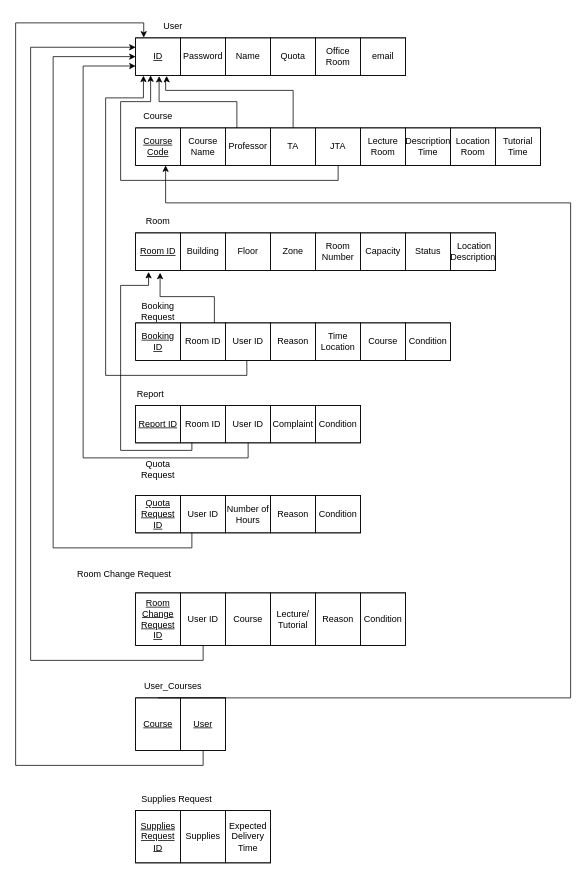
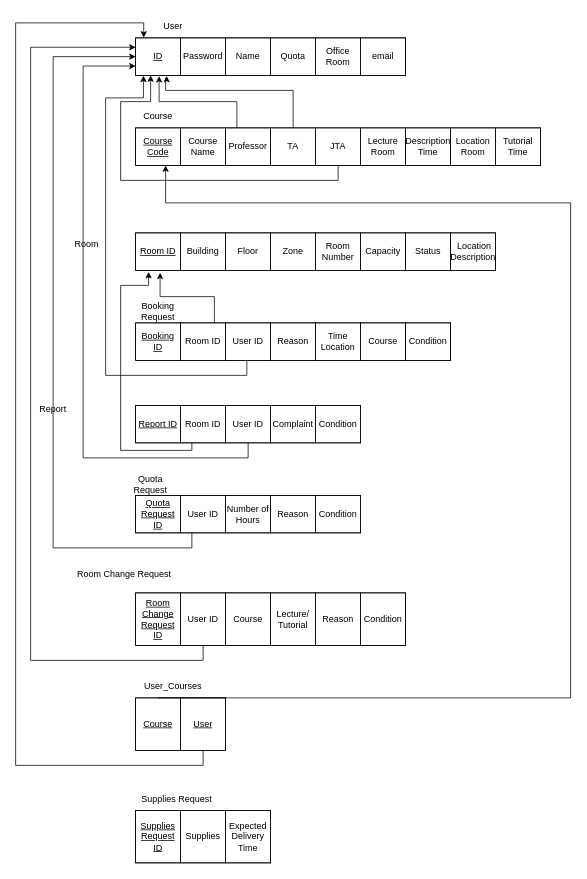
  <mxCell id="0" />
  <mxCell id="1" parent="0" />
  <mxCell id="2" value="" style="childLayout=tableLayout;recursiveResize=0;shadow=0;fillColor=none;" vertex="1" parent="1"><mxGeometry x="180" y="170" width="540" height="50" as="geometry" /></mxCell>
  <mxCell id="3" value="" style="shape=tableRow;horizontal=0;startSize=0;swimlaneHead=0;swimlaneBody=0;top=0;left=0;bottom=0;right=0;dropTarget=0;collapsible=0;recursiveResize=0;expand=0;fontStyle=0;fillColor=none;strokeColor=inherit;" vertex="1" parent="2"><mxGeometry width="540" height="50" as="geometry" /></mxCell>
  <mxCell id="4" value="&lt;u&gt;Course Code&lt;/u&gt;" style="connectable=0;recursiveResize=0;strokeColor=inherit;fillColor=none;align=center;whiteSpace=wrap;html=1;" vertex="1" parent="3"><mxGeometry width="60" height="50" as="geometry"><mxRectangle width="60" height="50" as="alternateBounds" /></mxGeometry></mxCell>
  <mxCell id="5" value="Course Name" style="connectable=0;recursiveResize=0;strokeColor=inherit;fillColor=none;align=center;whiteSpace=wrap;html=1;" vertex="1" parent="3"><mxGeometry x="60" width="60" height="50" as="geometry"><mxRectangle width="60" height="50" as="alternateBounds" /></mxGeometry></mxCell>
  <mxCell id="6" value="Professor" style="connectable=0;recursiveResize=0;strokeColor=inherit;fillColor=none;align=center;whiteSpace=wrap;html=1;" vertex="1" parent="3"><mxGeometry x="120" width="60" height="50" as="geometry"><mxRectangle width="60" height="50" as="alternateBounds" /></mxGeometry></mxCell>
  <mxCell id="7" value="TA" style="connectable=0;recursiveResize=0;strokeColor=inherit;fillColor=none;align=center;whiteSpace=wrap;html=1;" vertex="1" parent="3"><mxGeometry x="180" width="60" height="50" as="geometry"><mxRectangle width="60" height="50" as="alternateBounds" /></mxGeometry></mxCell>
  <mxCell id="8" value="JTA" style="connectable=0;recursiveResize=0;strokeColor=inherit;fillColor=none;align=center;whiteSpace=wrap;html=1;" vertex="1" parent="3"><mxGeometry x="240" width="60" height="50" as="geometry"><mxRectangle width="60" height="50" as="alternateBounds" /></mxGeometry></mxCell>
  <mxCell id="9" value="Lecture Room" style="connectable=0;recursiveResize=0;strokeColor=inherit;fillColor=none;align=center;whiteSpace=wrap;html=1;" vertex="1" parent="3"><mxGeometry x="300" width="60" height="50" as="geometry"><mxRectangle width="60" height="50" as="alternateBounds" /></mxGeometry></mxCell>
  <mxCell id="10" value="Description Time" style="connectable=0;recursiveResize=0;strokeColor=inherit;fillColor=none;align=center;whiteSpace=wrap;html=1;" vertex="1" parent="3"><mxGeometry x="360" width="60" height="50" as="geometry"><mxRectangle width="60" height="50" as="alternateBounds" /></mxGeometry></mxCell>
  <mxCell id="11" value="Location Room" style="connectable=0;recursiveResize=0;strokeColor=inherit;fillColor=none;align=center;whiteSpace=wrap;html=1;" vertex="1" parent="3"><mxGeometry x="420" width="60" height="50" as="geometry"><mxRectangle width="60" height="50" as="alternateBounds" /></mxGeometry></mxCell>
  <mxCell id="12" value="Tutorial Time" style="connectable=0;recursiveResize=0;strokeColor=inherit;fillColor=none;align=center;whiteSpace=wrap;html=1;" vertex="1" parent="3"><mxGeometry x="480" width="60" height="50" as="geometry"><mxRectangle width="60" height="50" as="alternateBounds" /></mxGeometry></mxCell>
  <mxCell id="13" value="" style="childLayout=tableLayout;recursiveResize=0;shadow=0;fillColor=none;" vertex="1" parent="1"><mxGeometry x="180" y="50" width="360" height="50" as="geometry" /></mxCell>
  <mxCell id="14" value="" style="shape=tableRow;horizontal=0;startSize=0;swimlaneHead=0;swimlaneBody=0;top=0;left=0;bottom=0;right=0;dropTarget=0;collapsible=0;recursiveResize=0;expand=0;fontStyle=0;fillColor=none;strokeColor=inherit;" vertex="1" parent="13"><mxGeometry width="360" height="50" as="geometry" /></mxCell>
  <mxCell id="15" value="&lt;u&gt;ID&lt;/u&gt;" style="connectable=0;recursiveResize=0;strokeColor=inherit;fillColor=none;align=center;whiteSpace=wrap;html=1;" vertex="1" parent="14"><mxGeometry width="60" height="50" as="geometry"><mxRectangle width="60" height="50" as="alternateBounds" /></mxGeometry></mxCell>
  <mxCell id="16" value="Password" style="connectable=0;recursiveResize=0;strokeColor=inherit;fillColor=none;align=center;whiteSpace=wrap;html=1;" vertex="1" parent="14"><mxGeometry x="60" width="60" height="50" as="geometry"><mxRectangle width="60" height="50" as="alternateBounds" /></mxGeometry></mxCell>
  <mxCell id="17" value="Name" style="connectable=0;recursiveResize=0;strokeColor=inherit;fillColor=none;align=center;whiteSpace=wrap;html=1;" vertex="1" parent="14"><mxGeometry x="120" width="60" height="50" as="geometry"><mxRectangle width="60" height="50" as="alternateBounds" /></mxGeometry></mxCell>
  <mxCell id="18" value="Quota" style="connectable=0;recursiveResize=0;strokeColor=inherit;fillColor=none;align=center;whiteSpace=wrap;html=1;" vertex="1" parent="14"><mxGeometry x="180" width="60" height="50" as="geometry"><mxRectangle width="60" height="50" as="alternateBounds" /></mxGeometry></mxCell>
  <mxCell id="19" value="Office Room" style="connectable=0;recursiveResize=0;strokeColor=inherit;fillColor=none;align=center;whiteSpace=wrap;html=1;" vertex="1" parent="14"><mxGeometry x="240" width="60" height="50" as="geometry"><mxRectangle width="60" height="50" as="alternateBounds" /></mxGeometry></mxCell>
  <mxCell id="20" value="email" style="connectable=0;recursiveResize=0;strokeColor=inherit;fillColor=none;align=center;whiteSpace=wrap;html=1;" vertex="1" parent="14"><mxGeometry x="300" width="60" height="50" as="geometry"><mxRectangle width="60" height="50" as="alternateBounds" /></mxGeometry></mxCell>
  <mxCell id="21" value="" style="childLayout=tableLayout;recursiveResize=0;shadow=0;fillColor=none;" vertex="1" parent="1"><mxGeometry x="180" y="310" width="480" height="50" as="geometry" /></mxCell>
  <mxCell id="22" value="" style="shape=tableRow;horizontal=0;startSize=0;swimlaneHead=0;swimlaneBody=0;top=0;left=0;bottom=0;right=0;dropTarget=0;collapsible=0;recursiveResize=0;expand=0;fontStyle=0;fillColor=none;strokeColor=inherit;" vertex="1" parent="21"><mxGeometry width="480" height="50" as="geometry" /></mxCell>
  <mxCell id="23" value="&lt;u&gt;Room ID&lt;/u&gt;" style="connectable=0;recursiveResize=0;strokeColor=inherit;fillColor=none;align=center;whiteSpace=wrap;html=1;" vertex="1" parent="22"><mxGeometry width="60" height="50" as="geometry"><mxRectangle width="60" height="50" as="alternateBounds" /></mxGeometry></mxCell>
  <mxCell id="24" value="Building" style="connectable=0;recursiveResize=0;strokeColor=inherit;fillColor=none;align=center;whiteSpace=wrap;html=1;" vertex="1" parent="22"><mxGeometry x="60" width="60" height="50" as="geometry"><mxRectangle width="60" height="50" as="alternateBounds" /></mxGeometry></mxCell>
  <mxCell id="25" value="Floor" style="connectable=0;recursiveResize=0;strokeColor=inherit;fillColor=none;align=center;whiteSpace=wrap;html=1;" vertex="1" parent="22"><mxGeometry x="120" width="60" height="50" as="geometry"><mxRectangle width="60" height="50" as="alternateBounds" /></mxGeometry></mxCell>
  <mxCell id="26" value="Zone" style="connectable=0;recursiveResize=0;strokeColor=inherit;fillColor=none;align=center;whiteSpace=wrap;html=1;" vertex="1" parent="22"><mxGeometry x="180" width="60" height="50" as="geometry"><mxRectangle width="60" height="50" as="alternateBounds" /></mxGeometry></mxCell>
  <mxCell id="27" value="Room Number" style="connectable=0;recursiveResize=0;strokeColor=inherit;fillColor=none;align=center;whiteSpace=wrap;html=1;" vertex="1" parent="22"><mxGeometry x="240" width="60" height="50" as="geometry"><mxRectangle width="60" height="50" as="alternateBounds" /></mxGeometry></mxCell>
  <mxCell id="28" value="Capacity" style="connectable=0;recursiveResize=0;strokeColor=inherit;fillColor=none;align=center;whiteSpace=wrap;html=1;" vertex="1" parent="22"><mxGeometry x="300" width="60" height="50" as="geometry"><mxRectangle width="60" height="50" as="alternateBounds" /></mxGeometry></mxCell>
  <mxCell id="29" value="Status" style="connectable=0;recursiveResize=0;strokeColor=inherit;fillColor=none;align=center;whiteSpace=wrap;html=1;" vertex="1" parent="22"><mxGeometry x="360" width="60" height="50" as="geometry"><mxRectangle width="60" height="50" as="alternateBounds" /></mxGeometry></mxCell>
  <mxCell id="30" value="&amp;nbsp;Location Description" style="connectable=0;recursiveResize=0;strokeColor=inherit;fillColor=none;align=center;whiteSpace=wrap;html=1;" vertex="1" parent="22"><mxGeometry x="420" width="60" height="50" as="geometry"><mxRectangle width="60" height="50" as="alternateBounds" /></mxGeometry></mxCell>
  <mxCell id="31" value="" style="childLayout=tableLayout;recursiveResize=0;shadow=0;fillColor=none;" vertex="1" parent="1"><mxGeometry x="180" y="430" width="420" height="50" as="geometry" /></mxCell>
  <mxCell id="32" value="" style="shape=tableRow;horizontal=0;startSize=0;swimlaneHead=0;swimlaneBody=0;top=0;left=0;bottom=0;right=0;dropTarget=0;collapsible=0;recursiveResize=0;expand=0;fontStyle=0;fillColor=none;strokeColor=inherit;" vertex="1" parent="31"><mxGeometry width="420" height="50" as="geometry" /></mxCell>
  <mxCell id="33" value="&lt;u&gt;Booking ID&lt;/u&gt;" style="connectable=0;recursiveResize=0;strokeColor=inherit;fillColor=none;align=center;whiteSpace=wrap;html=1;" vertex="1" parent="32"><mxGeometry width="60" height="50" as="geometry"><mxRectangle width="60" height="50" as="alternateBounds" /></mxGeometry></mxCell>
  <mxCell id="34" value="Room ID" style="connectable=0;recursiveResize=0;strokeColor=inherit;fillColor=none;align=center;whiteSpace=wrap;html=1;" vertex="1" parent="32"><mxGeometry x="60" width="60" height="50" as="geometry"><mxRectangle width="60" height="50" as="alternateBounds" /></mxGeometry></mxCell>
  <mxCell id="35" value="User ID" style="connectable=0;recursiveResize=0;strokeColor=inherit;fillColor=none;align=center;whiteSpace=wrap;html=1;" vertex="1" parent="32"><mxGeometry x="120" width="60" height="50" as="geometry"><mxRectangle width="60" height="50" as="alternateBounds" /></mxGeometry></mxCell>
  <mxCell id="36" value="Reason" style="connectable=0;recursiveResize=0;strokeColor=inherit;fillColor=none;align=center;whiteSpace=wrap;html=1;" vertex="1" parent="32"><mxGeometry x="180" width="60" height="50" as="geometry"><mxRectangle width="60" height="50" as="alternateBounds" /></mxGeometry></mxCell>
  <mxCell id="37" value="Time Location" style="connectable=0;recursiveResize=0;strokeColor=inherit;fillColor=none;align=center;whiteSpace=wrap;html=1;" vertex="1" parent="32"><mxGeometry x="240" width="60" height="50" as="geometry"><mxRectangle width="60" height="50" as="alternateBounds" /></mxGeometry></mxCell>
  <mxCell id="38" value="Course" style="connectable=0;recursiveResize=0;strokeColor=inherit;fillColor=none;align=center;whiteSpace=wrap;html=1;" vertex="1" parent="32"><mxGeometry x="300" width="60" height="50" as="geometry"><mxRectangle width="60" height="50" as="alternateBounds" /></mxGeometry></mxCell>
  <mxCell id="39" value="Condition" style="connectable=0;recursiveResize=0;strokeColor=inherit;fillColor=none;align=center;whiteSpace=wrap;html=1;" vertex="1" parent="32"><mxGeometry x="360" width="60" height="50" as="geometry"><mxRectangle width="60" height="50" as="alternateBounds" /></mxGeometry></mxCell>
  <mxCell id="40" value="" style="childLayout=tableLayout;recursiveResize=0;shadow=0;fillColor=none;" vertex="1" parent="1"><mxGeometry x="180" y="540" width="300" height="50" as="geometry" /></mxCell>
  <mxCell id="41" value="" style="shape=tableRow;horizontal=0;startSize=0;swimlaneHead=0;swimlaneBody=0;top=0;left=0;bottom=0;right=0;dropTarget=0;collapsible=0;recursiveResize=0;expand=0;fontStyle=0;fillColor=none;strokeColor=inherit;" vertex="1" parent="40"><mxGeometry width="300" height="50" as="geometry" /></mxCell>
  <mxCell id="42" value="&lt;u&gt;Report ID&lt;/u&gt;" style="connectable=0;recursiveResize=0;strokeColor=inherit;fillColor=none;align=center;whiteSpace=wrap;html=1;" vertex="1" parent="41"><mxGeometry width="60" height="50" as="geometry"><mxRectangle width="60" height="50" as="alternateBounds" /></mxGeometry></mxCell>
  <mxCell id="43" value="Room ID" style="connectable=0;recursiveResize=0;strokeColor=inherit;fillColor=none;align=center;whiteSpace=wrap;html=1;" vertex="1" parent="41"><mxGeometry x="60" width="60" height="50" as="geometry"><mxRectangle width="60" height="50" as="alternateBounds" /></mxGeometry></mxCell>
  <mxCell id="44" value="User ID" style="connectable=0;recursiveResize=0;strokeColor=inherit;fillColor=none;align=center;whiteSpace=wrap;html=1;" vertex="1" parent="41"><mxGeometry x="120" width="60" height="50" as="geometry"><mxRectangle width="60" height="50" as="alternateBounds" /></mxGeometry></mxCell>
  <mxCell id="45" value="Complaint" style="connectable=0;recursiveResize=0;strokeColor=inherit;fillColor=none;align=center;whiteSpace=wrap;html=1;" vertex="1" parent="41"><mxGeometry x="180" width="60" height="50" as="geometry"><mxRectangle width="60" height="50" as="alternateBounds" /></mxGeometry></mxCell>
  <mxCell id="46" value="Condition" style="connectable=0;recursiveResize=0;strokeColor=inherit;fillColor=none;align=center;whiteSpace=wrap;html=1;" vertex="1" parent="41"><mxGeometry x="240" width="60" height="50" as="geometry"><mxRectangle width="60" height="50" as="alternateBounds" /></mxGeometry></mxCell>
  <mxCell id="47" value="" style="childLayout=tableLayout;recursiveResize=0;shadow=0;fillColor=none;" vertex="1" parent="1"><mxGeometry x="180" y="660" width="300" height="50" as="geometry" /></mxCell>
  <mxCell id="48" value="" style="shape=tableRow;horizontal=0;startSize=0;swimlaneHead=0;swimlaneBody=0;top=0;left=0;bottom=0;right=0;dropTarget=0;collapsible=0;recursiveResize=0;expand=0;fontStyle=0;fillColor=none;strokeColor=inherit;" vertex="1" parent="47"><mxGeometry width="300" height="50" as="geometry" /></mxCell>
  <mxCell id="49" value="&lt;u&gt;Quota Request ID&lt;/u&gt;" style="connectable=0;recursiveResize=0;strokeColor=inherit;fillColor=none;align=center;whiteSpace=wrap;html=1;" vertex="1" parent="48"><mxGeometry width="60" height="50" as="geometry"><mxRectangle width="60" height="50" as="alternateBounds" /></mxGeometry></mxCell>
  <mxCell id="50" value="User ID" style="connectable=0;recursiveResize=0;strokeColor=inherit;fillColor=none;align=center;whiteSpace=wrap;html=1;" vertex="1" parent="48"><mxGeometry x="60" width="60" height="50" as="geometry"><mxRectangle width="60" height="50" as="alternateBounds" /></mxGeometry></mxCell>
  <mxCell id="51" value="Number of Hours" style="connectable=0;recursiveResize=0;strokeColor=inherit;fillColor=none;align=center;whiteSpace=wrap;html=1;" vertex="1" parent="48"><mxGeometry x="120" width="60" height="50" as="geometry"><mxRectangle width="60" height="50" as="alternateBounds" /></mxGeometry></mxCell>
  <mxCell id="52" value="Reason" style="connectable=0;recursiveResize=0;strokeColor=inherit;fillColor=none;align=center;whiteSpace=wrap;html=1;" vertex="1" parent="48"><mxGeometry x="180" width="60" height="50" as="geometry"><mxRectangle width="60" height="50" as="alternateBounds" /></mxGeometry></mxCell>
  <mxCell id="53" value="Condition" style="connectable=0;recursiveResize=0;strokeColor=inherit;fillColor=none;align=center;whiteSpace=wrap;html=1;" vertex="1" parent="48"><mxGeometry x="240" width="60" height="50" as="geometry"><mxRectangle width="60" height="50" as="alternateBounds" /></mxGeometry></mxCell>
  <mxCell id="54" value="" style="childLayout=tableLayout;recursiveResize=0;shadow=0;fillColor=none;" vertex="1" parent="1"><mxGeometry x="180" y="790" width="360" height="70" as="geometry" /></mxCell>
  <mxCell id="55" value="" style="shape=tableRow;horizontal=0;startSize=0;swimlaneHead=0;swimlaneBody=0;top=0;left=0;bottom=0;right=0;dropTarget=0;collapsible=0;recursiveResize=0;expand=0;fontStyle=0;fillColor=none;strokeColor=inherit;" vertex="1" parent="54"><mxGeometry width="360" height="70" as="geometry" /></mxCell>
  <mxCell id="56" value="&lt;u&gt;Room Change Request ID&lt;/u&gt;" style="connectable=0;recursiveResize=0;strokeColor=inherit;fillColor=none;align=center;whiteSpace=wrap;html=1;" vertex="1" parent="55"><mxGeometry width="60" height="70" as="geometry"><mxRectangle width="60" height="70" as="alternateBounds" /></mxGeometry></mxCell>
  <mxCell id="57" value="User ID" style="connectable=0;recursiveResize=0;strokeColor=inherit;fillColor=none;align=center;whiteSpace=wrap;html=1;" vertex="1" parent="55"><mxGeometry x="60" width="60" height="70" as="geometry"><mxRectangle width="60" height="70" as="alternateBounds" /></mxGeometry></mxCell>
  <mxCell id="58" value="Course" style="connectable=0;recursiveResize=0;strokeColor=inherit;fillColor=none;align=center;whiteSpace=wrap;html=1;" vertex="1" parent="55"><mxGeometry x="120" width="60" height="70" as="geometry"><mxRectangle width="60" height="70" as="alternateBounds" /></mxGeometry></mxCell>
  <mxCell id="59" value="Lecture/ Tutorial" style="connectable=0;recursiveResize=0;strokeColor=inherit;fillColor=none;align=center;whiteSpace=wrap;html=1;" vertex="1" parent="55"><mxGeometry x="180" width="60" height="70" as="geometry"><mxRectangle width="60" height="70" as="alternateBounds" /></mxGeometry></mxCell>
  <mxCell id="60" value="Reason" style="connectable=0;recursiveResize=0;strokeColor=inherit;fillColor=none;align=center;whiteSpace=wrap;html=1;" vertex="1" parent="55"><mxGeometry x="240" width="60" height="70" as="geometry"><mxRectangle width="60" height="70" as="alternateBounds" /></mxGeometry></mxCell>
  <mxCell id="61" value="Condition" style="connectable=0;recursiveResize=0;strokeColor=inherit;fillColor=none;align=center;whiteSpace=wrap;html=1;" vertex="1" parent="55"><mxGeometry x="300" width="60" height="70" as="geometry"><mxRectangle width="60" height="70" as="alternateBounds" /></mxGeometry></mxCell>
  <mxCell id="62" value="" style="childLayout=tableLayout;recursiveResize=0;shadow=0;fillColor=none;" vertex="1" parent="1"><mxGeometry x="180" y="930" width="120" height="70" as="geometry" /></mxCell>
  <mxCell id="63" value="" style="shape=tableRow;horizontal=0;startSize=0;swimlaneHead=0;swimlaneBody=0;top=0;left=0;bottom=0;right=0;dropTarget=0;collapsible=0;recursiveResize=0;expand=0;fontStyle=0;fillColor=none;strokeColor=inherit;" vertex="1" parent="62"><mxGeometry width="120" height="70" as="geometry" /></mxCell>
  <mxCell id="64" value="&lt;u&gt;Course&lt;/u&gt;" style="connectable=0;recursiveResize=0;strokeColor=inherit;fillColor=none;align=center;whiteSpace=wrap;html=1;" vertex="1" parent="63"><mxGeometry width="60" height="70" as="geometry"><mxRectangle width="60" height="70" as="alternateBounds" /></mxGeometry></mxCell>
  <mxCell id="65" value="&lt;u&gt;User&lt;/u&gt;" style="connectable=0;recursiveResize=0;strokeColor=inherit;fillColor=none;align=center;whiteSpace=wrap;html=1;" vertex="1" parent="63"><mxGeometry x="60" width="60" height="70" as="geometry"><mxRectangle width="60" height="70" as="alternateBounds" /></mxGeometry></mxCell>
  <mxCell id="66" value="" style="childLayout=tableLayout;recursiveResize=0;shadow=0;fillColor=none;" vertex="1" parent="1"><mxGeometry x="180" y="1080" width="180" height="70" as="geometry" /></mxCell>
  <mxCell id="67" value="" style="shape=tableRow;horizontal=0;startSize=0;swimlaneHead=0;swimlaneBody=0;top=0;left=0;bottom=0;right=0;dropTarget=0;collapsible=0;recursiveResize=0;expand=0;fontStyle=0;fillColor=none;strokeColor=inherit;" vertex="1" parent="66"><mxGeometry width="180" height="70" as="geometry" /></mxCell>
  <mxCell id="68" value="&lt;u&gt;Supplies Request ID&lt;/u&gt;" style="connectable=0;recursiveResize=0;strokeColor=inherit;fillColor=none;align=center;whiteSpace=wrap;html=1;" vertex="1" parent="67"><mxGeometry width="60" height="70" as="geometry"><mxRectangle width="60" height="70" as="alternateBounds" /></mxGeometry></mxCell>
  <mxCell id="69" value="Supplies" style="connectable=0;recursiveResize=0;strokeColor=inherit;fillColor=none;align=center;whiteSpace=wrap;html=1;" vertex="1" parent="67"><mxGeometry x="60" width="60" height="70" as="geometry"><mxRectangle width="60" height="70" as="alternateBounds" /></mxGeometry></mxCell>
  <mxCell id="70" value="Expected Delivery Time" style="connectable=0;recursiveResize=0;strokeColor=inherit;fillColor=none;align=center;whiteSpace=wrap;html=1;" vertex="1" parent="67"><mxGeometry x="120" width="60" height="70" as="geometry"><mxRectangle width="60" height="70" as="alternateBounds" /></mxGeometry></mxCell>
  <mxCell id="71" style="edgeStyle=orthogonalEdgeStyle;rounded=0;orthogonalLoop=1;jettySize=auto;html=1;exitX=0.5;exitY=1;exitDx=0;exitDy=0;" edge="1" parent="1" source="3"><mxGeometry relative="1" as="geometry"><mxPoint x="200" y="100" as="targetPoint" /><Array as="points"><mxPoint x="450" y="240" /><mxPoint x="160" y="240" /><mxPoint x="160" y="135" /><mxPoint x="200" y="135" /><mxPoint x="200" y="101" /><mxPoint x="200" y="101" /></Array></mxGeometry></mxCell>
  <mxCell id="72" style="edgeStyle=orthogonalEdgeStyle;rounded=0;orthogonalLoop=1;jettySize=auto;html=1;exitX=0.353;exitY=1.01;exitDx=0;exitDy=0;exitPerimeter=0;entryX=0.029;entryY=1.007;entryDx=0;entryDy=0;entryPerimeter=0;" edge="1" parent="1" source="32" target="14"><mxGeometry relative="1" as="geometry"><mxPoint x="285.189" y="520" as="targetPoint" /><Array as="points"><mxPoint x="328" y="500" /><mxPoint x="140" y="500" /><mxPoint x="140" y="130" /><mxPoint x="190" y="130" /><mxPoint x="190" y="100" /></Array></mxGeometry></mxCell>
  <mxCell id="73" style="edgeStyle=orthogonalEdgeStyle;rounded=0;orthogonalLoop=1;jettySize=auto;html=1;exitX=0.5;exitY=1;exitDx=0;exitDy=0;entryX=0;entryY=0.75;entryDx=0;entryDy=0;" edge="1" parent="1" source="41" target="14"><mxGeometry relative="1" as="geometry"><Array as="points"><mxPoint x="330" y="610" /><mxPoint x="110" y="610" /><mxPoint x="110" y="88" /></Array></mxGeometry></mxCell>
  <mxCell id="74" style="edgeStyle=orthogonalEdgeStyle;rounded=0;orthogonalLoop=1;jettySize=auto;html=1;exitX=0.25;exitY=1;exitDx=0;exitDy=0;entryX=0;entryY=0.5;entryDx=0;entryDy=0;" edge="1" parent="1" source="48" target="14"><mxGeometry relative="1" as="geometry"><Array as="points"><mxPoint x="255" y="730" /><mxPoint x="70" y="730" /><mxPoint x="70" y="75" /></Array></mxGeometry></mxCell>
  <mxCell id="75" style="edgeStyle=orthogonalEdgeStyle;rounded=0;orthogonalLoop=1;jettySize=auto;html=1;exitX=0.25;exitY=1;exitDx=0;exitDy=0;entryX=0;entryY=0.25;entryDx=0;entryDy=0;" edge="1" parent="1" source="55" target="14"><mxGeometry relative="1" as="geometry"><Array as="points"><mxPoint x="270" y="880" /><mxPoint x="40" y="880" /><mxPoint x="40" y="62" /></Array></mxGeometry></mxCell>
  <mxCell id="76" style="edgeStyle=orthogonalEdgeStyle;rounded=0;orthogonalLoop=1;jettySize=auto;html=1;exitX=0.75;exitY=1;exitDx=0;exitDy=0;entryX=0.03;entryY=-0.007;entryDx=0;entryDy=0;entryPerimeter=0;" edge="1" parent="1" source="63" target="14"><mxGeometry relative="1" as="geometry"><Array as="points"><mxPoint x="270" y="1020" /><mxPoint x="20" y="1020" /><mxPoint x="20" y="30" /><mxPoint x="191" y="30" /></Array></mxGeometry></mxCell>
  <mxCell id="77" style="edgeStyle=orthogonalEdgeStyle;rounded=0;orthogonalLoop=1;jettySize=auto;html=1;exitX=0.25;exitY=0;exitDx=0;exitDy=0;entryX=0.087;entryY=1.018;entryDx=0;entryDy=0;entryPerimeter=0;" edge="1" parent="1" source="3" target="14"><mxGeometry relative="1" as="geometry" /></mxCell>
  <mxCell id="78" style="edgeStyle=orthogonalEdgeStyle;rounded=0;orthogonalLoop=1;jettySize=auto;html=1;entryX=0.115;entryY=1.015;entryDx=0;entryDy=0;entryPerimeter=0;" edge="1" parent="1" target="14"><mxGeometry relative="1" as="geometry"><mxPoint x="390" y="170" as="sourcePoint" /><Array as="points"><mxPoint x="390" y="120" /><mxPoint x="220" y="120" /><mxPoint x="220" y="104" /><mxPoint x="221" y="104" /></Array></mxGeometry></mxCell>
  <mxCell id="79" style="edgeStyle=orthogonalEdgeStyle;rounded=0;orthogonalLoop=1;jettySize=auto;html=1;exitX=0.25;exitY=0;exitDx=0;exitDy=0;entryX=0.068;entryY=1.063;entryDx=0;entryDy=0;entryPerimeter=0;" edge="1" parent="1" source="32" target="22"><mxGeometry relative="1" as="geometry" /></mxCell>
  <mxCell id="80" style="edgeStyle=orthogonalEdgeStyle;rounded=0;orthogonalLoop=1;jettySize=auto;html=1;exitX=0.25;exitY=1;exitDx=0;exitDy=0;entryX=0.036;entryY=1.042;entryDx=0;entryDy=0;entryPerimeter=0;" edge="1" parent="1" source="41" target="22"><mxGeometry relative="1" as="geometry"><Array as="points"><mxPoint x="255" y="600" /><mxPoint x="160" y="600" /><mxPoint x="160" y="380" /><mxPoint x="197" y="380" /></Array></mxGeometry></mxCell>
  <mxCell id="81" style="edgeStyle=orthogonalEdgeStyle;rounded=0;orthogonalLoop=1;jettySize=auto;html=1;exitX=0.25;exitY=0;exitDx=0;exitDy=0;entryX=0.074;entryY=1;entryDx=0;entryDy=0;entryPerimeter=0;" edge="1" parent="1" source="63" target="3"><mxGeometry relative="1" as="geometry"><Array as="points"><mxPoint x="760" y="930" /><mxPoint x="760" y="270" /><mxPoint x="220" y="270" /></Array></mxGeometry></mxCell>
  <mxCell id="82" value="User" style="text;html=1;align=center;verticalAlign=middle;whiteSpace=wrap;rounded=0;" vertex="1" parent="1"><mxGeometry x="200" y="20" width="60" height="30" as="geometry" /></mxCell>
  <mxCell id="83" value="Course" style="text;html=1;align=center;verticalAlign=middle;whiteSpace=wrap;rounded=0;" vertex="1" parent="1"><mxGeometry x="180" y="140" width="60" height="30" as="geometry" /></mxCell>
- <mxCell id="84" value="Room" style="text;html=1;align=center;verticalAlign=middle;whiteSpace=wrap;rounded=0;" vertex="1" parent="1"><mxGeometry x="180" y="280" width="60" height="30" as="geometry" /></mxCell>
+ <mxCell id="84" value="Room" style="text;html=1;align=center;verticalAlign=middle;whiteSpace=wrap;rounded=0;" vertex="1" parent="1"><mxGeometry x="85" y="310" width="60" height="30" as="geometry" /></mxCell>
  <mxCell id="85" value="Booking Request" style="text;html=1;align=center;verticalAlign=middle;whiteSpace=wrap;rounded=0;" vertex="1" parent="1"><mxGeometry x="180" y="400" width="60" height="30" as="geometry" /></mxCell>
- <mxCell id="86" value="Report" style="text;html=1;align=center;verticalAlign=middle;whiteSpace=wrap;rounded=0;" vertex="1" parent="1"><mxGeometry x="170" y="510" width="60" height="30" as="geometry" /></mxCell>
- <mxCell id="87" value="Quota Request" style="text;html=1;align=center;verticalAlign=middle;whiteSpace=wrap;rounded=0;" vertex="1" parent="1"><mxGeometry x="180" y="610" width="60" height="30" as="geometry" /></mxCell>
+ <mxCell id="86" value="Report" style="text;html=1;align=center;verticalAlign=middle;whiteSpace=wrap;rounded=0;" vertex="1" parent="1"><mxGeometry x="40" y="530" width="60" height="30" as="geometry" /></mxCell>
+ <mxCell id="87" value="Quota Request" style="text;html=1;align=center;verticalAlign=middle;whiteSpace=wrap;rounded=0;" vertex="1" parent="1"><mxGeometry x="170" y="630" width="60" height="30" as="geometry" /></mxCell>
  <mxCell id="88" value="Room Change Request" style="text;html=1;align=center;verticalAlign=middle;whiteSpace=wrap;rounded=0;" vertex="1" parent="1"><mxGeometry x="100" y="750" width="130" height="30" as="geometry" /></mxCell>
  <mxCell id="89" value="User_Courses" style="text;html=1;align=center;verticalAlign=middle;whiteSpace=wrap;rounded=0;" vertex="1" parent="1"><mxGeometry x="165" y="900" width="130" height="30" as="geometry" /></mxCell>
  <mxCell id="90" value="Supplies Request" style="text;html=1;align=center;verticalAlign=middle;whiteSpace=wrap;rounded=0;" vertex="1" parent="1"><mxGeometry x="170" y="1050" width="130" height="30" as="geometry" /></mxCell>
